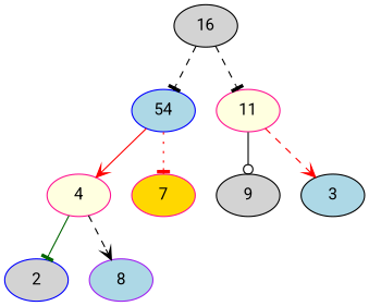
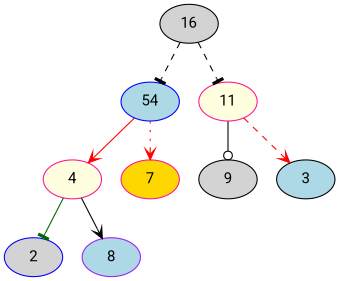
  digraph {
    fontname=Roboto
    node [color=black fillcolor=lightgrey fontname=Roboto style=filled]
    edge [arrowhead=tee color=black fontname=Roboto style=solid]
    16
    n2 [color=blue fillcolor=lightblue label=54]
    n3 [color=deeppink fillcolor=lightyellow label=11]
    4 [color=deeppink fillcolor=lightyellow]
    7 [color=deeppink fillcolor=gold]
    9
    3 [fillcolor=lightblue]
    2 [color=blue]
    8 [color=purple fillcolor=lightblue]
    16 -> n2 [style=dashed]
    16 -> n3 [style=dashed]
    n2 -> 4 [arrowhead=vee color=red]
-   n2 -> 7 [color=red style=dotted]
+   n2 -> 7 [arrowhead=vee color=red style=dotted]
    n3 -> 9 [arrowhead=odot]
    n3 -> 3 [arrowhead=vee color=red style=dashed]
    4 -> 2 [color=darkgreen]
-   4 -> 8 [arrowhead=vee style=dashed]
+   4 -> 8 [arrowhead=vee]
  }
